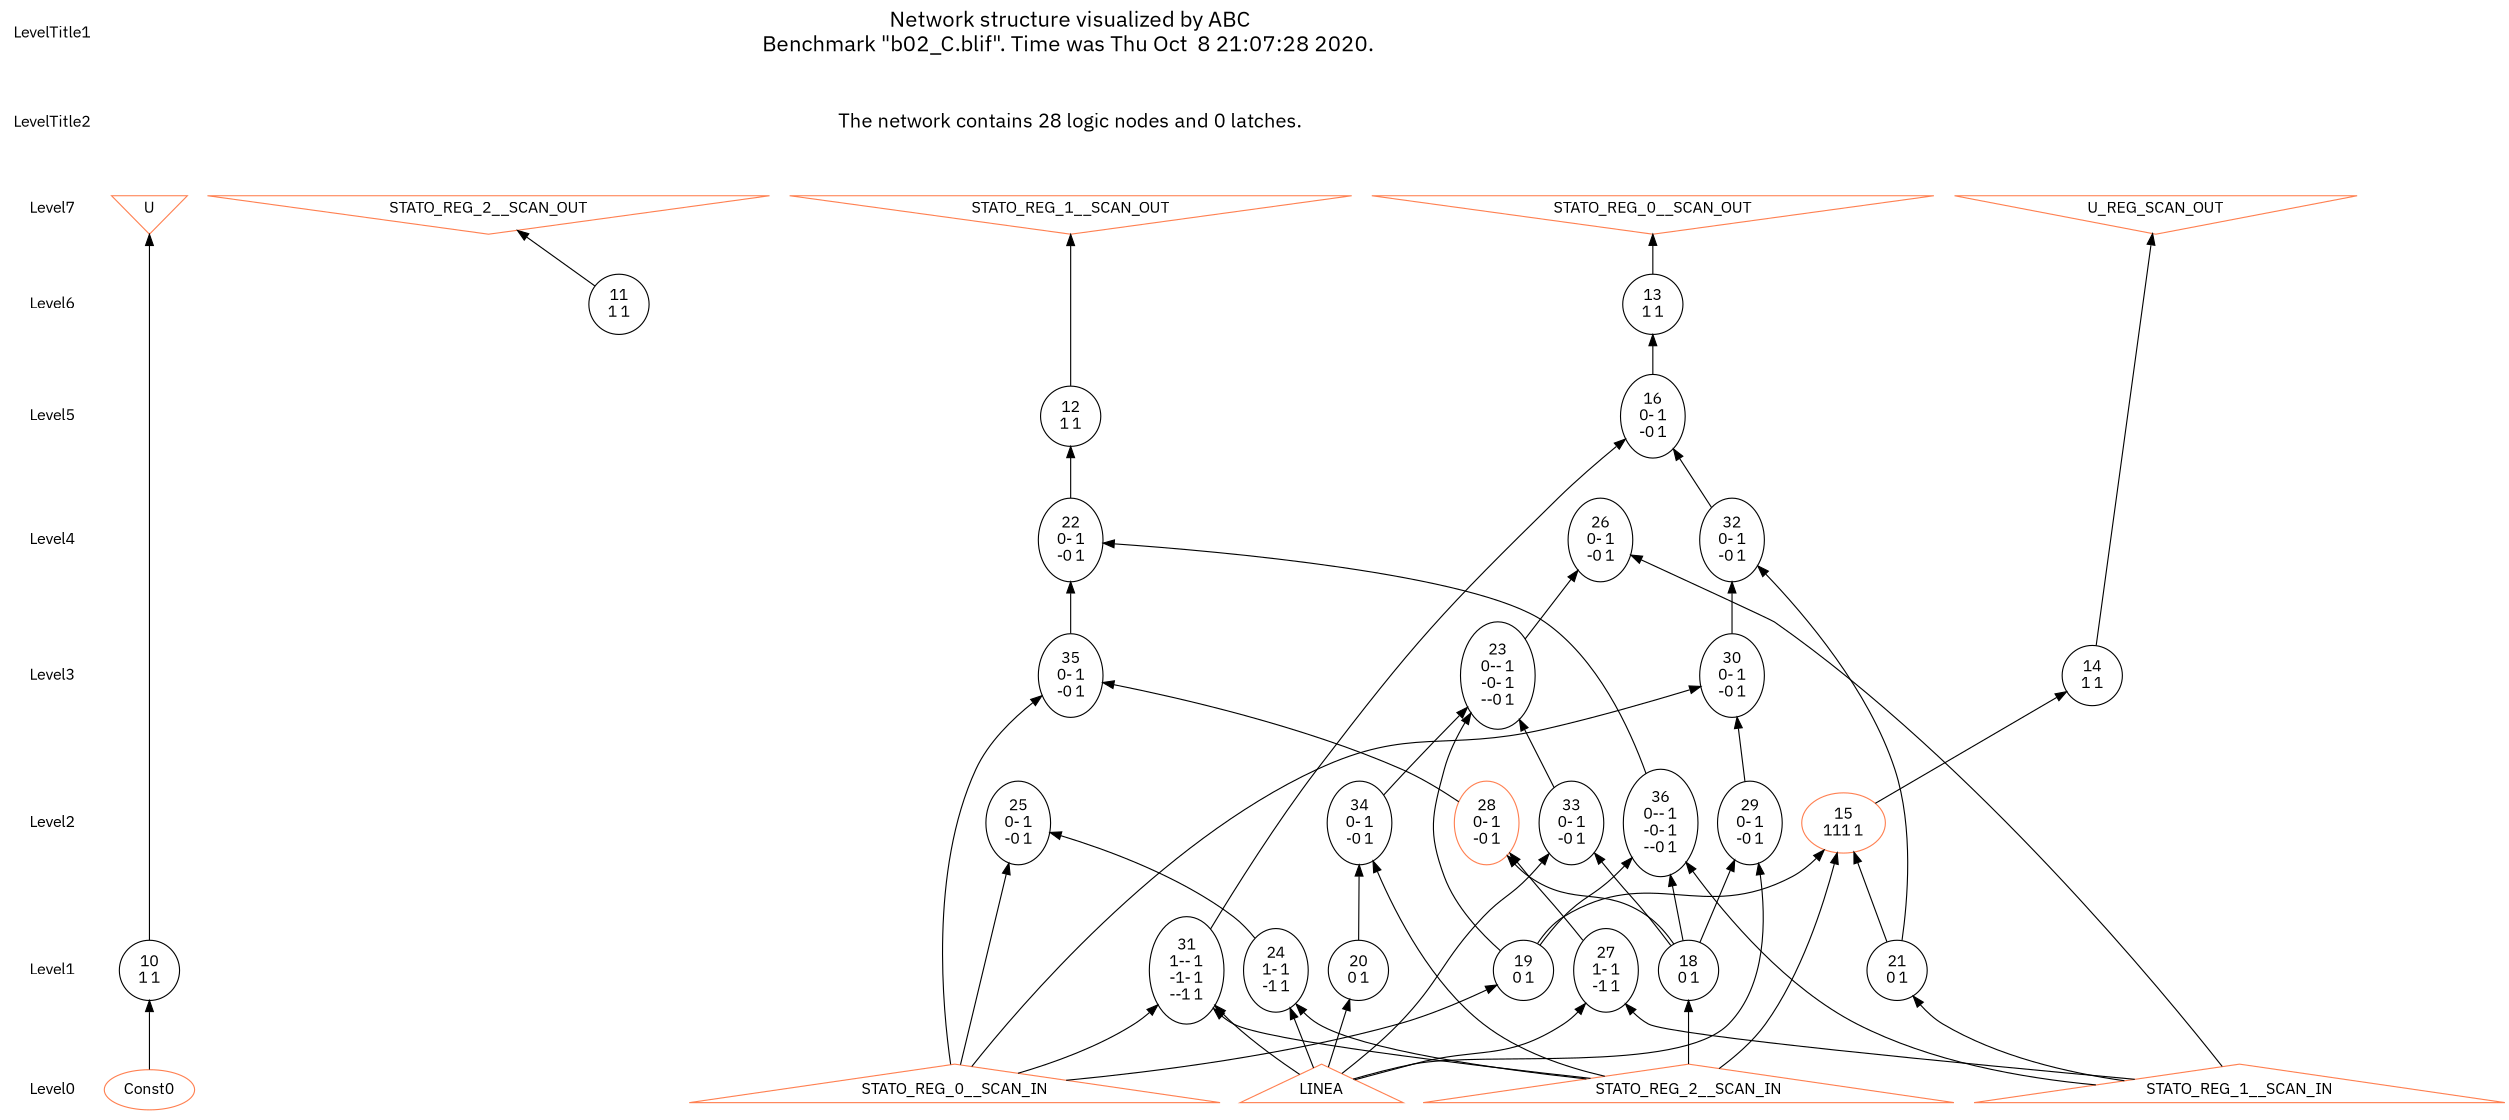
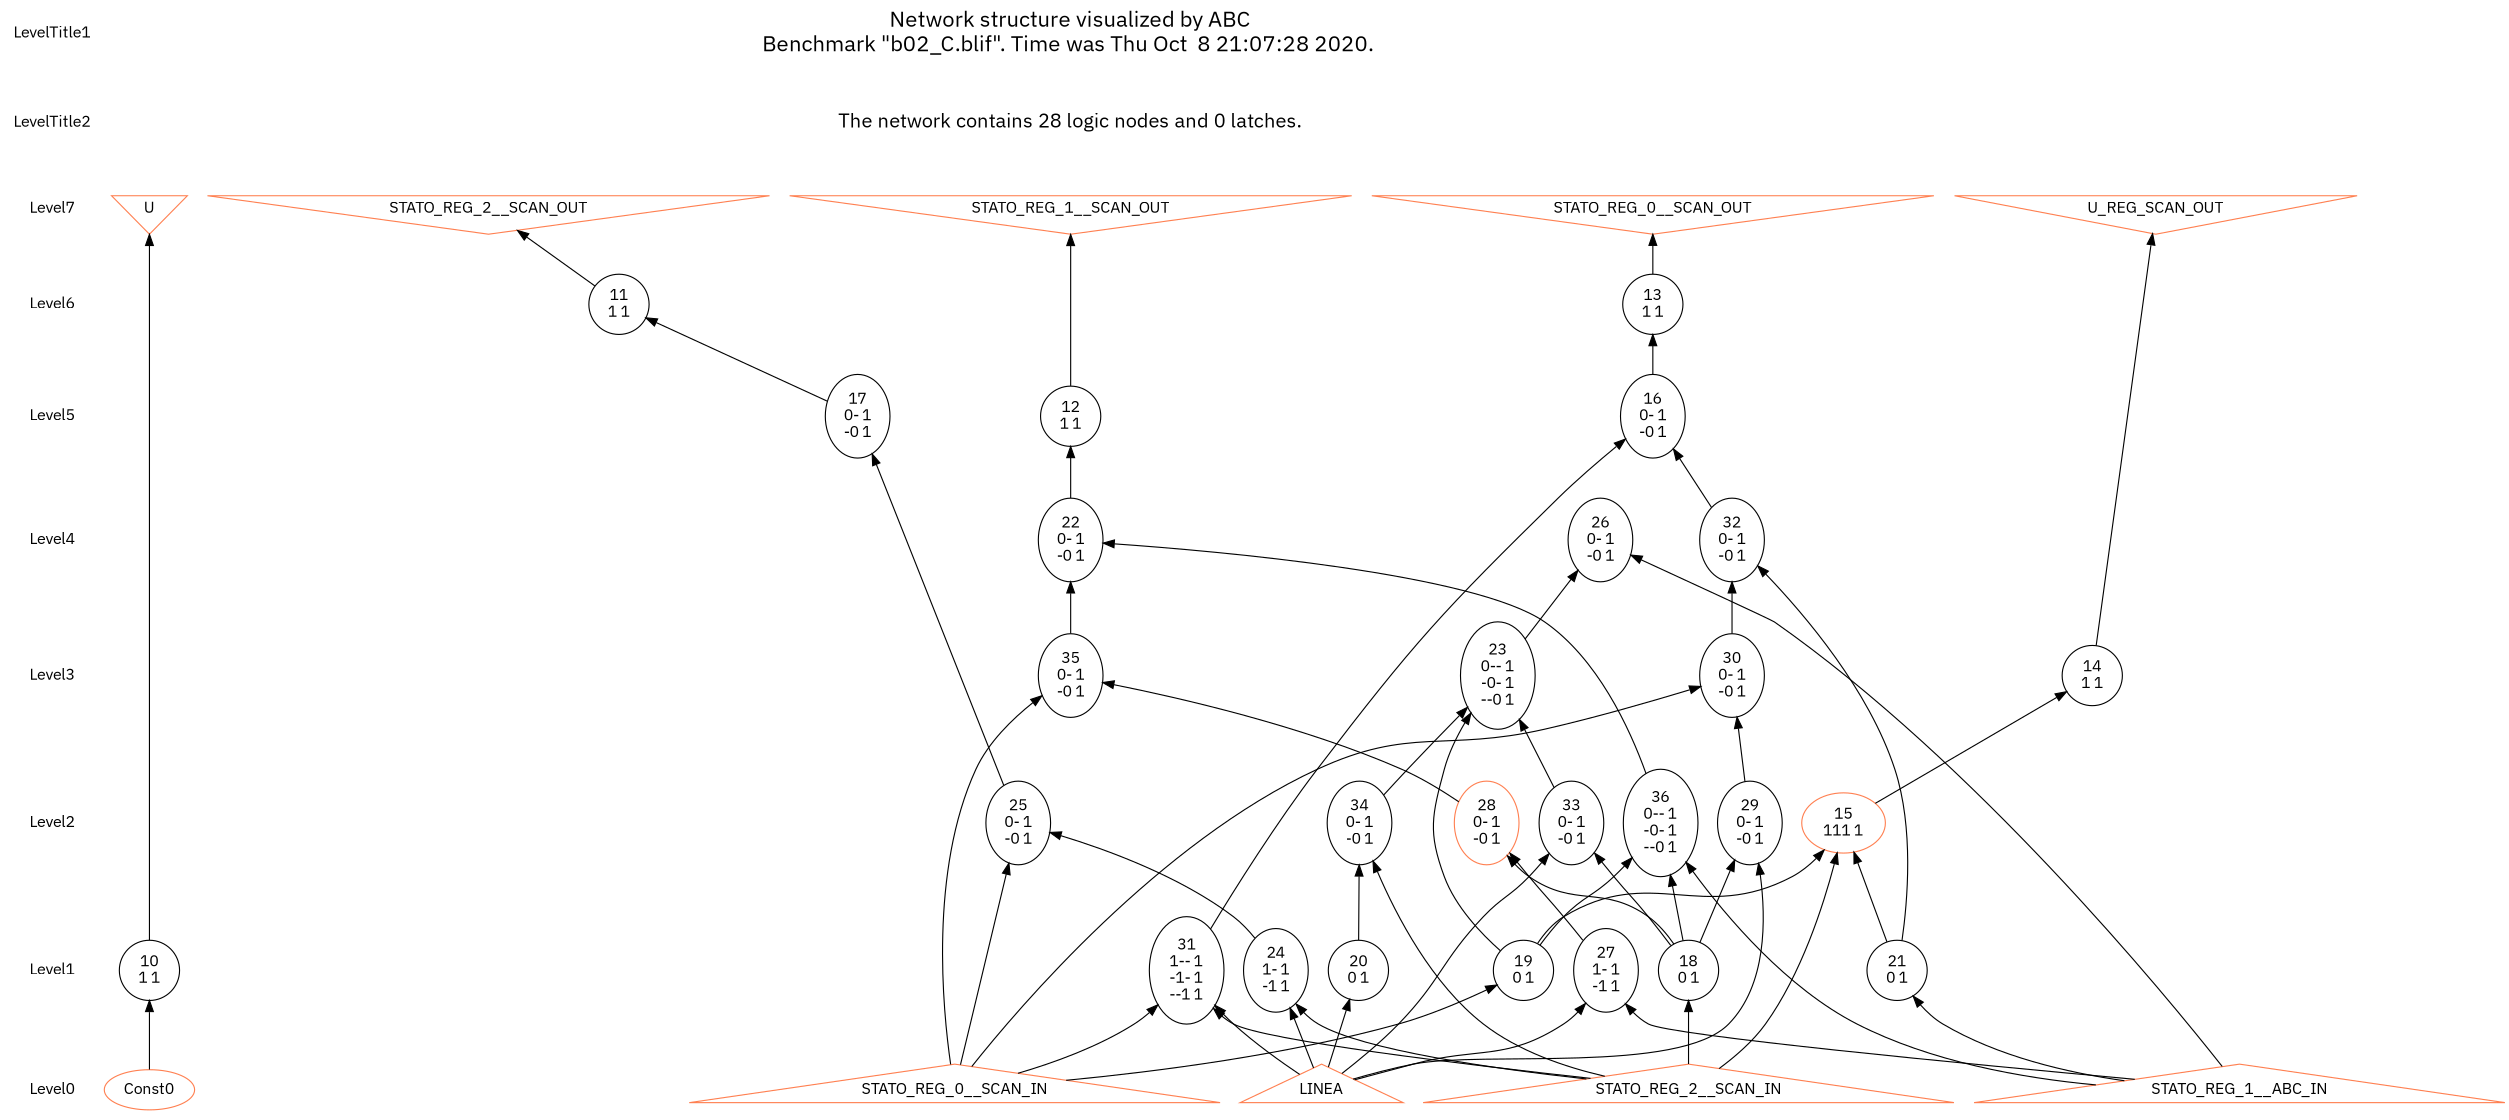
  digraph {
    fontname="IBM Plex Sans"
    node [fontname="IBM Plex Sans" shape=ellipse]
    edge [dir=back fontname="IBM Plex Sans" style=solid]
    LevelTitle1 [shape=plaintext]
    LevelTitle2 [shape=plaintext]
    Level7 [shape=plaintext]
    Level6 [shape=plaintext]
    Level5 [shape=plaintext]
    Level4 [shape=plaintext]
    Level3 [shape=plaintext]
    Level2 [shape=plaintext]
    Level1 [shape=plaintext]
    Level0 [shape=plaintext]
    n11 [fontsize=20 label="Network structure visualized by ABC\nBenchmark \"b02_C.blif\". Time was Thu Oct  8 21:07:28 2020. " shape=plaintext]
    n12 [fontsize=18 label="The network contains 28 logic nodes and 0 latches.\n" shape=plaintext]
    n13 [color=coral fillcolor=coral label=U shape=invtriangle]
    n14 [color=coral fillcolor=coral label=STATO_REG_2__SCAN_OUT shape=invtriangle]
    n15 [color=coral fillcolor=coral label=STATO_REG_1__SCAN_OUT shape=invtriangle]
    n16 [color=coral fillcolor=coral label=STATO_REG_0__SCAN_OUT shape=invtriangle]
    n17 [color=coral fillcolor=coral label=U_REG_SCAN_OUT shape=invtriangle]
    n18 [label="11\n1 1"]
    n19 [label="13\n1 1"]
    n20 [label="12\n1 1"]
    n21 [label="16\n0- 1\n-0 1"]
+   n22 [label="17\n0- 1\n-0 1"]
    n23 [label="22\n0- 1\n-0 1"]
    n24 [label="26\n0- 1\n-0 1"]
    n25 [label="32\n0- 1\n-0 1"]
    n26 [label="14\n1 1"]
    n27 [label="23\n0-- 1\n-0- 1\n--0 1"]
    n28 [label="30\n0- 1\n-0 1"]
    n29 [label="35\n0- 1\n-0 1"]
    n30 [color=coral label="15\n111 1"]
    n31 [label="25\n0- 1\n-0 1"]
    n32 [color=coral label="28\n0- 1\n-0 1"]
    n33 [label="29\n0- 1\n-0 1"]
    n34 [label="33\n0- 1\n-0 1"]
    n35 [label="34\n0- 1\n-0 1"]
    n36 [label="36\n0-- 1\n-0- 1\n--0 1"]
    n37 [label="10\n1 1"]
    n38 [label="18\n0 1"]
    n39 [label="19\n0 1"]
    n40 [label="20\n0 1"]
    n41 [label="21\n0 1"]
    n42 [label="24\n1- 1\n-1 1"]
    n43 [label="27\n1- 1\n-1 1"]
    n44 [label="31\n1-- 1\n-1- 1\n--1 1"]
    n45 [color=coral fillcolor=coral label=LINEA shape=triangle]
    n46 [color=coral fillcolor=coral label=STATO_REG_2__SCAN_IN shape=triangle]
-   n47 [color=coral fillcolor=coral label=STATO_REG_1__SCAN_IN shape=triangle]
+   n47 [color=coral fillcolor=coral label=STATO_REG_1__ABC_IN shape=triangle]
    n48 [color=coral fillcolor=coral label=STATO_REG_0__SCAN_IN shape=triangle]
    n49 [color=coral fillcolor=coral label=Const0]
    subgraph sub_1 {
      LevelTitle1
      LevelTitle2
      Level7
      Level6
      Level5
      Level4
      Level3
      Level2
      Level1
      Level0
    }
    subgraph sub_2 {
      rank=same
      LevelTitle1
      n11
    }
    subgraph sub_3 {
      rank=same
      LevelTitle2
      n12
    }
    subgraph sub_4 {
      rank=same
      Level7
      n13
      n14
      n15
      n16
      n17
    }
    subgraph sub_5 {
      rank=same
      Level6
      n18
      n19
    }
    subgraph sub_6 {
      rank=same
      Level5
      n20
      n21
+     n22
    }
    subgraph sub_7 {
      rank=same
      Level4
      n23
      n24
      n25
    }
    subgraph sub_8 {
      rank=same
      Level3
      n26
      n27
      n28
      n29
    }
    subgraph sub_9 {
      rank=same
      Level2
      n30
      n31
      n32
      n33
      n34
      n35
      n36
    }
    subgraph sub_10 {
      rank=same
      Level1
      n37
      n38
      n39
      n40
      n41
      n42
      n43
      n44
    }
    subgraph sub_11 {
      rank=same
      Level0
      n45
      n46
      n47
      n48
      n49
    }
    LevelTitle1 -> LevelTitle2 [style=invis]
    LevelTitle2 -> Level7 [style=invis]
    Level7 -> Level6 [style=invis]
    Level6 -> Level5 [style=invis]
    Level5 -> Level4 [style=invis]
    Level4 -> Level3 [style=invis]
    Level3 -> Level2 [style=invis]
    Level2 -> Level1 [style=invis]
    Level1 -> Level0 [style=invis]
    n11 -> n12 [style=invis]
    n12 -> n13 [style=invis]
    n12 -> n14 [style=invis]
    n12 -> n15 [style=invis]
    n12 -> n16 [style=invis]
    n12 -> n17 [style=invis]
    n13 -> n14 [style=invis]
    n13 -> n37
    n14 -> n15 [style=invis]
    n14 -> n18
    n15 -> n16 [style=invis]
    n15 -> n20
    n16 -> n17 [style=invis]
    n16 -> n19
    n17 -> n26
+   n18 -> n22
    n19 -> n21
    n20 -> n23
    n21 -> n25
    n21 -> n44
+   n22 -> n31
    n23 -> n29
    n23 -> n36
    n24 -> n27
    n24 -> n47
    n25 -> n28
    n25 -> n41
    n26 -> n30
    n27 -> n34
    n27 -> n35
    n27 -> n39
    n28 -> n33
    n28 -> n48
    n29 -> n32
    n29 -> n48
    n30 -> n39
    n30 -> n41
    n30 -> n46
    n31 -> n42
    n31 -> n48
    n32 -> n38
    n32 -> n43
    n33 -> n38
    n33 -> n45
    n34 -> n38
    n34 -> n45
    n35 -> n40
    n35 -> n46
    n36 -> n38
    n36 -> n39
    n36 -> n47
    n37 -> n49
    n38 -> n46
    n39 -> n48
    n40 -> n45
    n41 -> n47
    n42 -> n45
    n42 -> n46
    n43 -> n45
    n43 -> n47
    n44 -> n45
    n44 -> n46
    n44 -> n48
  }
